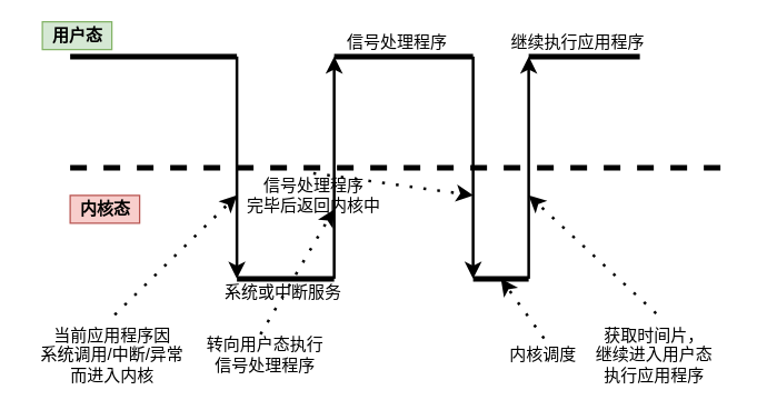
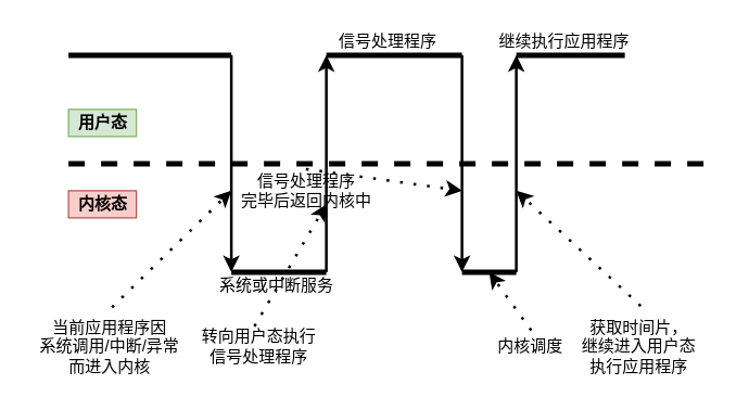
  <mxCell id="0" />
  <mxCell id="1" parent="0" />
  <mxCell id="2" value="" style="endArrow=none;dashed=1;html=1;rounded=0;strokeWidth=4;" edge="1" parent="1"><mxGeometry width="50" height="50" relative="1" as="geometry"><mxPoint x="50" y="120" as="sourcePoint" /><mxPoint x="530" y="120" as="targetPoint" /></mxGeometry></mxCell>
- <mxCell id="3" value="用户态" style="text;html=1;align=center;verticalAlign=middle;resizable=0;points=[];autosize=1;strokeColor=#82b366;fillColor=#d5e8d4;fontStyle=1" vertex="1" parent="1"><mxGeometry x="30" y="15" width="50" height="20" as="geometry" /></mxCell>
+ <mxCell id="3" value="用户态" style="text;html=1;align=center;verticalAlign=middle;resizable=0;points=[];autosize=1;strokeColor=#82b366;fillColor=#d5e8d4;fontStyle=1" vertex="1" parent="1"><mxGeometry x="50" y="80" width="50" height="20" as="geometry" /></mxCell>
  <mxCell id="4" value="内核态" style="text;html=1;align=center;verticalAlign=middle;resizable=0;points=[];autosize=1;strokeColor=#b85450;fillColor=#f8cecc;fontStyle=1" vertex="1" parent="1"><mxGeometry x="50" y="140" width="50" height="20" as="geometry" /></mxCell>
  <mxCell id="5" value="" style="endArrow=none;html=1;rounded=0;strokeWidth=4;" edge="1" parent="1"><mxGeometry width="50" height="50" relative="1" as="geometry"><mxPoint x="50" y="40" as="sourcePoint" /><mxPoint x="170" y="40" as="targetPoint" /></mxGeometry></mxCell>
  <mxCell id="6" value="" style="endArrow=none;html=1;rounded=0;strokeWidth=4;" edge="1" parent="1"><mxGeometry width="50" height="50" relative="1" as="geometry"><mxPoint x="170" y="200" as="sourcePoint" /><mxPoint x="240" y="200" as="targetPoint" /></mxGeometry></mxCell>
  <mxCell id="7" value="" style="endArrow=none;html=1;rounded=0;strokeWidth=4;" edge="1" parent="1"><mxGeometry width="50" height="50" relative="1" as="geometry"><mxPoint x="240" y="40" as="sourcePoint" /><mxPoint x="340" y="40" as="targetPoint" /></mxGeometry></mxCell>
  <mxCell id="8" value="" style="endArrow=none;html=1;rounded=0;strokeWidth=4;" edge="1" parent="1"><mxGeometry width="50" height="50" relative="1" as="geometry"><mxPoint x="340" y="200" as="sourcePoint" /><mxPoint x="380" y="200" as="targetPoint" /></mxGeometry></mxCell>
  <mxCell id="9" value="" style="endArrow=none;html=1;rounded=0;strokeWidth=4;" edge="1" parent="1"><mxGeometry width="50" height="50" relative="1" as="geometry"><mxPoint x="380" y="40" as="sourcePoint" /><mxPoint x="460" y="40" as="targetPoint" /></mxGeometry></mxCell>
  <mxCell id="10" value="" style="endArrow=classic;html=1;rounded=0;strokeWidth=2;" edge="1" parent="1"><mxGeometry width="50" height="50" relative="1" as="geometry"><mxPoint x="170" y="40" as="sourcePoint" /><mxPoint x="170" y="200" as="targetPoint" /></mxGeometry></mxCell>
  <mxCell id="11" value="" style="endArrow=classic;html=1;rounded=0;strokeWidth=2;" edge="1" parent="1"><mxGeometry width="50" height="50" relative="1" as="geometry"><mxPoint x="240" y="200" as="sourcePoint" /><mxPoint x="240" y="40" as="targetPoint" /></mxGeometry></mxCell>
  <mxCell id="12" value="" style="endArrow=classic;html=1;rounded=0;strokeWidth=2;" edge="1" parent="1"><mxGeometry width="50" height="50" relative="1" as="geometry"><mxPoint x="340" y="40" as="sourcePoint" /><mxPoint x="340" y="200" as="targetPoint" /></mxGeometry></mxCell>
  <mxCell id="13" value="" style="endArrow=classic;html=1;rounded=0;strokeWidth=2;" edge="1" parent="1"><mxGeometry width="50" height="50" relative="1" as="geometry"><mxPoint x="380" y="200" as="sourcePoint" /><mxPoint x="380" y="40" as="targetPoint" /></mxGeometry></mxCell>
  <mxCell id="14" value="当前应用程序因&lt;br&gt;系统调用/中断/异常&lt;br&gt;而进入内核" style="text;html=1;align=center;verticalAlign=middle;resizable=0;points=[];autosize=1;strokeColor=none;fillColor=none;" vertex="1" parent="1"><mxGeometry x="20" y="230" width="120" height="50" as="geometry" /></mxCell>
  <mxCell id="15" value="" style="endArrow=classic;html=1;rounded=0;strokeWidth=2;exitX=0.517;exitY=-0.08;exitDx=0;exitDy=0;exitPerimeter=0;dashed=1;dashPattern=1 4;" edge="1" parent="1" source="14"><mxGeometry width="50" height="50" relative="1" as="geometry"><mxPoint x="320" y="200" as="sourcePoint" /><mxPoint x="170" y="140" as="targetPoint" /></mxGeometry></mxCell>
  <mxCell id="16" value="系统或中断服务" style="text;html=1;align=center;verticalAlign=middle;resizable=0;points=[];autosize=1;strokeColor=none;fillColor=none;" vertex="1" parent="1"><mxGeometry x="153" y="200" width="100" height="20" as="geometry" /></mxCell>
  <mxCell id="17" value="信号处理程序" style="text;html=1;align=center;verticalAlign=middle;resizable=0;points=[];autosize=1;strokeColor=none;fillColor=none;" vertex="1" parent="1"><mxGeometry x="240" y="20" width="90" height="20" as="geometry" /></mxCell>
  <mxCell id="18" value="信号处理程序&lt;br&gt;完毕后返回内核中" style="text;html=1;align=center;verticalAlign=middle;resizable=0;points=[];autosize=1;strokeColor=none;fillColor=none;" vertex="1" parent="1"><mxGeometry x="170" y="125" width="110" height="30" as="geometry" /></mxCell>
  <mxCell id="19" value="" style="endArrow=classic;html=1;rounded=0;strokeWidth=2;exitX=0.5;exitY=-0.033;exitDx=0;exitDy=0;exitPerimeter=0;dashed=1;dashPattern=1 4;" edge="1" parent="1" source="18"><mxGeometry width="50" height="50" relative="1" as="geometry"><mxPoint x="102.04" y="211" as="sourcePoint" /><mxPoint x="340" y="140" as="targetPoint" /></mxGeometry></mxCell>
  <mxCell id="20" value="转向用户态执行&lt;br&gt;信号处理程序" style="text;html=1;align=center;verticalAlign=middle;resizable=0;points=[];autosize=1;strokeColor=none;fillColor=none;" vertex="1" parent="1"><mxGeometry x="140" y="240" width="100" height="30" as="geometry" /></mxCell>
  <mxCell id="21" value="" style="endArrow=classic;html=1;rounded=0;strokeWidth=2;exitX=0.47;exitY=0;exitDx=0;exitDy=0;exitPerimeter=0;dashed=1;dashPattern=1 4;" edge="1" parent="1" source="20"><mxGeometry width="50" height="50" relative="1" as="geometry"><mxPoint x="335" y="264.01" as="sourcePoint" /><mxPoint x="240" y="150" as="targetPoint" /></mxGeometry></mxCell>
  <mxCell id="22" value="内核调度" style="text;html=1;align=center;verticalAlign=middle;resizable=0;points=[];autosize=1;strokeColor=none;fillColor=none;" vertex="1" parent="1"><mxGeometry x="360" y="245" width="60" height="20" as="geometry" /></mxCell>
  <mxCell id="23" value="" style="endArrow=classic;html=1;rounded=0;strokeWidth=2;exitX=0.517;exitY=-0.1;exitDx=0;exitDy=0;exitPerimeter=0;dashed=1;dashPattern=1 4;" edge="1" parent="1" source="22"><mxGeometry width="50" height="50" relative="1" as="geometry"><mxPoint x="305" y="249.01" as="sourcePoint" /><mxPoint x="360" y="200" as="targetPoint" /></mxGeometry></mxCell>
  <mxCell id="24" value="获取时间片，&lt;br&gt;继续进入用户态&lt;br&gt;执行应用程序" style="text;html=1;align=center;verticalAlign=middle;resizable=0;points=[];autosize=1;strokeColor=none;fillColor=none;" vertex="1" parent="1"><mxGeometry x="420" y="230" width="100" height="50" as="geometry" /></mxCell>
  <mxCell id="25" value="" style="endArrow=classic;html=1;rounded=0;strokeWidth=2;exitX=0.517;exitY=-0.1;exitDx=0;exitDy=0;exitPerimeter=0;dashed=1;dashPattern=1 4;" edge="1" parent="1" source="24"><mxGeometry width="50" height="50" relative="1" as="geometry"><mxPoint x="385" y="239.01" as="sourcePoint" /><mxPoint x="380" y="140" as="targetPoint" /></mxGeometry></mxCell>
  <mxCell id="26" value="继续执行应用程序" style="text;html=1;align=center;verticalAlign=middle;resizable=0;points=[];autosize=1;strokeColor=none;fillColor=none;" vertex="1" parent="1"><mxGeometry x="360" y="20" width="110" height="20" as="geometry" /></mxCell>
